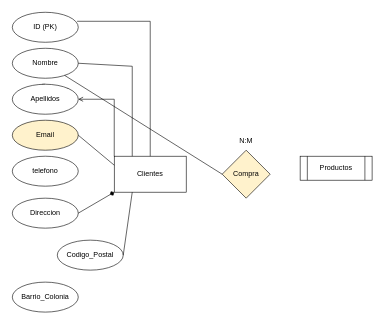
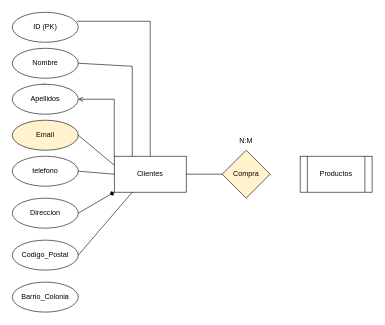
  <mxCell id="0" />
  <mxCell id="1" parent="0" />
  <mxCell id="2" style="edgeStyle=orthogonalEdgeStyle;rounded=0;orthogonalLoop=1;jettySize=auto;html=1;exitX=1;exitY=0;exitDx=0;exitDy=0;" edge="1" parent="1" source="4"><mxGeometry relative="1" as="geometry"><mxPoint x="104" y="160" as="targetPoint" /></mxGeometry></mxCell>
  <mxCell id="3" style="edgeStyle=orthogonalEdgeStyle;rounded=0;orthogonalLoop=1;jettySize=auto;html=1;exitX=0.5;exitY=0;exitDx=0;exitDy=0;" edge="1" parent="1" source="4"><mxGeometry relative="1" as="geometry"><mxPoint x="70" y="150" as="targetPoint" /></mxGeometry></mxCell>
  <mxCell id="4" value="Apellidos" style="ellipse;whiteSpace=wrap;html=1;" vertex="1" parent="1"><mxGeometry x="20" y="140" width="110" height="50" as="geometry" /></mxCell>
  <mxCell id="5" value="Direccion" style="ellipse;whiteSpace=wrap;html=1;" vertex="1" parent="1"><mxGeometry x="20" y="330" width="110" height="50" as="geometry" /></mxCell>
  <mxCell id="6" value="Email" style="ellipse;whiteSpace=wrap;html=1;fillColor=#fff2cc;" vertex="1" parent="1"><mxGeometry x="20" y="200" width="110" height="50" as="geometry" /></mxCell>
  <mxCell id="7" value="telefono" style="ellipse;whiteSpace=wrap;html=1;" vertex="1" parent="1"><mxGeometry x="20" y="260" width="110" height="50" as="geometry" /></mxCell>
  <mxCell id="8" value="Nombre" style="ellipse;whiteSpace=wrap;html=1;" vertex="1" parent="1"><mxGeometry x="20" y="80" width="110" height="50" as="geometry" /></mxCell>
  <mxCell id="9" value="ID (PK)" style="ellipse;whiteSpace=wrap;html=1;" vertex="1" parent="1"><mxGeometry x="20" y="20" width="110" height="50" as="geometry" /></mxCell>
- <mxCell id="10" value="Codigo_Postal" style="ellipse;whiteSpace=wrap;html=1;" vertex="1" parent="1"><mxGeometry x="95" y="400" width="110" height="50" as="geometry" /></mxCell>
+ <mxCell id="10" value="Codigo_Postal" style="ellipse;whiteSpace=wrap;html=1;" vertex="1" parent="1"><mxGeometry x="20" y="400" width="110" height="50" as="geometry" /></mxCell>
  <mxCell id="11" value="Barrio_Colonia" style="ellipse;whiteSpace=wrap;html=1;" vertex="1" parent="1"><mxGeometry x="20" y="470" width="110" height="50" as="geometry" /></mxCell>
  <mxCell id="12" value="Clientes" style="rounded=0;whiteSpace=wrap;html=1;" vertex="1" parent="1"><mxGeometry x="190" y="260" width="120" height="60" as="geometry" /></mxCell>
  <mxCell id="13" value="" style="endArrow=none;html=1;rounded=0;entryX=0.982;entryY=0.3;entryDx=0;entryDy=0;entryPerimeter=0;exitX=0.5;exitY=0;exitDx=0;exitDy=0;" edge="1" parent="1" source="12" target="9"><mxGeometry width="50" height="50" relative="1" as="geometry"><mxPoint x="390" y="420" as="sourcePoint" /><mxPoint x="440" y="370" as="targetPoint" /><Array as="points"><mxPoint x="250" y="35" /></Array></mxGeometry></mxCell>
  <mxCell id="14" value="" style="endArrow=none;html=1;rounded=0;entryX=1;entryY=0.5;entryDx=0;entryDy=0;exitX=0.25;exitY=0;exitDx=0;exitDy=0;" edge="1" parent="1" source="12" target="8"><mxGeometry width="50" height="50" relative="1" as="geometry"><mxPoint x="390" y="420" as="sourcePoint" /><mxPoint x="440" y="370" as="targetPoint" /><Array as="points"><mxPoint x="220" y="110" /></Array></mxGeometry></mxCell>
  <mxCell id="15" value="" style="endArrow=open;html=1;rounded=0;entryX=1;entryY=0.5;entryDx=0;entryDy=0;exitX=0;exitY=0;exitDx=0;exitDy=0;" edge="1" parent="1" source="12" target="4"><mxGeometry width="50" height="50" relative="1" as="geometry"><mxPoint x="190" y="250" as="sourcePoint" /><mxPoint x="440" y="370" as="targetPoint" /><Array as="points"><mxPoint x="190" y="165" /></Array></mxGeometry></mxCell>
  <mxCell id="16" value="" style="endArrow=none;html=1;rounded=0;entryX=1;entryY=0.5;entryDx=0;entryDy=0;exitX=0;exitY=0.25;exitDx=0;exitDy=0;" edge="1" parent="1" source="12" target="6"><mxGeometry width="50" height="50" relative="1" as="geometry"><mxPoint x="390" y="420" as="sourcePoint" /><mxPoint x="440" y="370" as="targetPoint" /></mxGeometry></mxCell>
+ <mxCell id="17" value="" style="endArrow=none;html=1;rounded=0;entryX=1;entryY=0.5;entryDx=0;entryDy=0;exitX=0;exitY=0.5;exitDx=0;exitDy=0;" edge="1" parent="1" source="12" target="7"><mxGeometry width="50" height="50" relative="1" as="geometry"><mxPoint x="390" y="420" as="sourcePoint" /><mxPoint x="440" y="370" as="targetPoint" /></mxGeometry></mxCell>
  <mxCell id="18" value="" style="endArrow=diamond;html=1;rounded=0;entryX=0;entryY=1;entryDx=0;entryDy=0;exitX=1;exitY=0.5;exitDx=0;exitDy=0;" edge="1" parent="1" source="5" target="12"><mxGeometry width="50" height="50" relative="1" as="geometry"><mxPoint x="390" y="420" as="sourcePoint" /><mxPoint x="440" y="370" as="targetPoint" /></mxGeometry></mxCell>
  <mxCell id="19" value="" style="endArrow=none;html=1;rounded=0;entryX=0.25;entryY=1;entryDx=0;entryDy=0;exitX=1;exitY=0.5;exitDx=0;exitDy=0;" edge="1" parent="1" source="10" target="12"><mxGeometry width="50" height="50" relative="1" as="geometry"><mxPoint x="390" y="420" as="sourcePoint" /><mxPoint x="440" y="370" as="targetPoint" /></mxGeometry></mxCell>
  <mxCell id="20" value="Compra" style="rhombus;whiteSpace=wrap;html=1;fillColor=#fff2cc;" vertex="1" parent="1"><mxGeometry x="370" y="250" width="80" height="80" as="geometry" /></mxCell>
- <mxCell id="21" value="" style="endArrow=none;html=1;rounded=0;exitX=0;exitY=0.5;exitDx=0;exitDy=0;" edge="1" parent="1" source="20" target="8"><mxGeometry width="50" height="50" relative="1" as="geometry"><mxPoint x="390" y="420" as="sourcePoint" /><mxPoint x="440" y="370" as="targetPoint" /></mxGeometry></mxCell>
+ <mxCell id="21" value="" style="endArrow=none;html=1;rounded=0;entryX=1;entryY=0.5;entryDx=0;entryDy=0;exitX=0;exitY=0.5;exitDx=0;exitDy=0;" edge="1" parent="1" source="20" target="12"><mxGeometry width="50" height="50" relative="1" as="geometry"><mxPoint x="390" y="420" as="sourcePoint" /><mxPoint x="440" y="370" as="targetPoint" /></mxGeometry></mxCell>
  <mxCell id="22" value="N:M" style="text;html=1;strokeColor=none;fillColor=none;align=center;verticalAlign=middle;whiteSpace=wrap;rounded=0;strokeWidth=4;" vertex="1" parent="1"><mxGeometry x="380" y="220" width="60" height="30" as="geometry" /></mxCell>
- <mxCell id="23" value="Productos" style="shape=process;whiteSpace=wrap;html=1;backgroundOutline=1;" vertex="1" parent="1"><mxGeometry x="500" y="260" width="120" height="40" as="geometry" /></mxCell>
+ <mxCell id="23" value="Productos" style="shape=process;whiteSpace=wrap;html=1;backgroundOutline=1;" vertex="1" parent="1"><mxGeometry x="500" y="260" width="120" height="60" as="geometry" /></mxCell>
